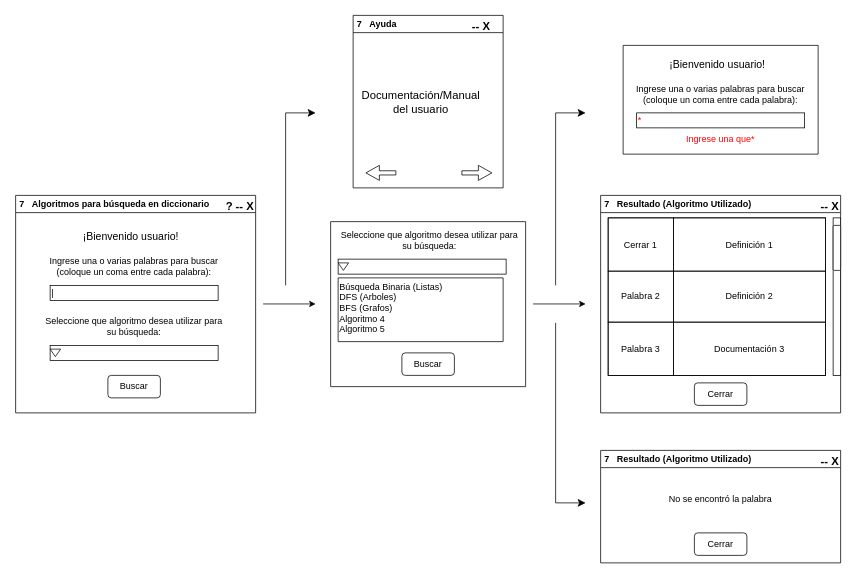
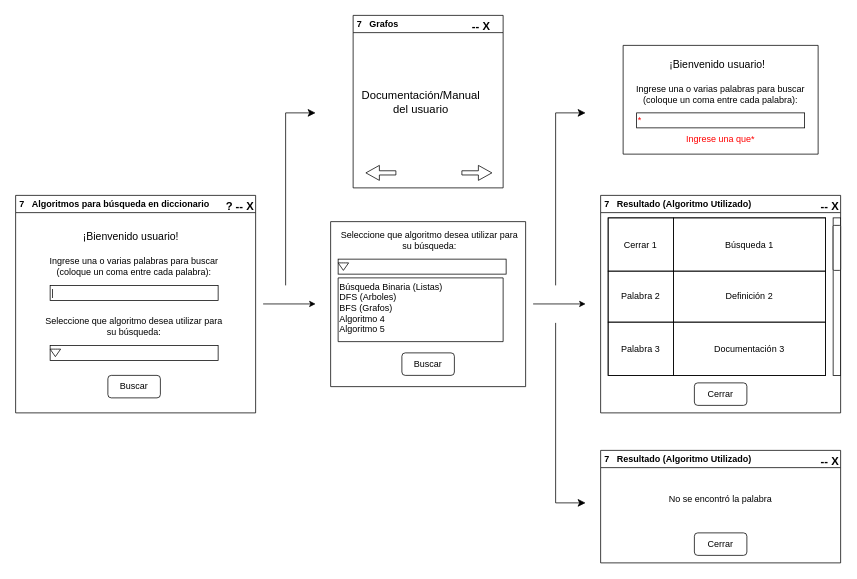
  <mxCell id="0" />
  <mxCell id="1" parent="0" />
  <mxCell id="2" value="&amp;nbsp;7&amp;nbsp; &amp;nbsp;Algoritmos para búsqueda en diccionario" style="swimlane;whiteSpace=wrap;html=1;align=left;" parent="1" vertex="1"><mxGeometry x="20" y="260" width="320" height="290" as="geometry"><mxRectangle x="64" y="70" width="140" height="30" as="alternateBounds" /></mxGeometry></mxCell>
  <mxCell id="3" value="|" style="rounded=0;whiteSpace=wrap;html=1;align=left;" parent="2" vertex="1"><mxGeometry x="46" y="120" width="224" height="20" as="geometry" /></mxCell>
  <mxCell id="4" value="Ingrese una o varias palabras para buscar (coloque un coma entre cada palabra):" style="text;html=1;strokeColor=none;fillColor=none;align=center;verticalAlign=middle;whiteSpace=wrap;rounded=0;" parent="2" vertex="1"><mxGeometry x="36" y="80" width="244" height="30" as="geometry" /></mxCell>
  <mxCell id="5" value="&lt;font style=&quot;font-size: 14px;&quot;&gt;¡Bienvenido usuario!&lt;/font&gt;" style="text;html=1;strokeColor=none;fillColor=none;align=left;verticalAlign=middle;whiteSpace=wrap;rounded=0;" parent="2" vertex="1"><mxGeometry x="88" y="40" width="140" height="30" as="geometry" /></mxCell>
  <mxCell id="6" value="Seleccione que algoritmo desea utilizar para su búsqueda:" style="text;html=1;strokeColor=none;fillColor=none;align=center;verticalAlign=middle;whiteSpace=wrap;rounded=0;" parent="2" vertex="1"><mxGeometry x="36" y="160" width="244" height="30" as="geometry" /></mxCell>
  <mxCell id="7" value="" style="rounded=0;whiteSpace=wrap;html=1;align=left;" parent="2" vertex="1"><mxGeometry x="46" y="200" width="224" height="20" as="geometry" /></mxCell>
  <mxCell id="8" value="" style="html=1;shadow=0;dashed=0;align=center;verticalAlign=middle;shape=mxgraph.arrows2.arrow;dy=0.6;dx=40;direction=south;notch=0;" parent="2" vertex="1"><mxGeometry x="46" y="205" width="14" height="10" as="geometry" /></mxCell>
  <mxCell id="9" value="Buscar" style="rounded=1;whiteSpace=wrap;html=1;" parent="2" vertex="1"><mxGeometry x="123" y="240" width="70" height="30" as="geometry" /></mxCell>
  <mxCell id="10" value="&lt;p style=&quot;line-height: 110%;&quot;&gt;&lt;b&gt;&lt;font style=&quot;font-size: 15px;&quot;&gt;? -- X&lt;/font&gt;&lt;/b&gt;&lt;/p&gt;" style="text;html=1;strokeColor=none;fillColor=none;align=right;verticalAlign=middle;whiteSpace=wrap;rounded=0;" parent="2" vertex="1"><mxGeometry x="266" width="54" height="30" as="geometry" /></mxCell>
  <mxCell id="11" value="Seleccione que algoritmo desea utilizar para su búsqueda:" style="text;html=1;strokeColor=none;fillColor=none;align=center;verticalAlign=middle;whiteSpace=wrap;rounded=0;" parent="1" vertex="1"><mxGeometry x="450" y="305" width="244" height="30" as="geometry" /></mxCell>
  <mxCell id="12" value="" style="rounded=0;whiteSpace=wrap;html=1;align=left;" parent="1" vertex="1"><mxGeometry x="450" y="345" width="224" height="20" as="geometry" /></mxCell>
  <mxCell id="13" value="" style="html=1;shadow=0;dashed=0;align=center;verticalAlign=middle;shape=mxgraph.arrows2.arrow;dy=0.6;dx=40;direction=south;notch=0;" parent="1" vertex="1"><mxGeometry x="450" y="350" width="14" height="10" as="geometry" /></mxCell>
  <mxCell id="14" value="" style="swimlane;startSize=0;" parent="1" vertex="1"><mxGeometry x="440" y="295" width="260" height="220" as="geometry" /></mxCell>
  <mxCell id="15" value="" style="swimlane;startSize=0;" parent="14" vertex="1"><mxGeometry x="10" y="75" width="220" height="85" as="geometry" /></mxCell>
  <mxCell id="16" value="Búsqueda Binaria (Listas)&lt;br&gt;DFS (Arboles)&lt;br&gt;BFS (Grafos)&lt;br&gt;Algoritmo 4&lt;br&gt;Algoritmo 5" style="text;html=1;align=left;verticalAlign=middle;resizable=0;points=[];autosize=1;strokeColor=none;fillColor=none;" parent="15" vertex="1"><mxGeometry y="-5" width="160" height="90" as="geometry" /></mxCell>
  <mxCell id="17" value="Buscar" style="rounded=1;whiteSpace=wrap;html=1;" parent="14" vertex="1"><mxGeometry x="95" y="175" width="70" height="30" as="geometry" /></mxCell>
- <mxCell id="18" value="&amp;nbsp;7&amp;nbsp; &amp;nbsp;Ayuda" style="swimlane;whiteSpace=wrap;html=1;align=left;" parent="1" vertex="1"><mxGeometry x="470" y="20" width="200" height="230" as="geometry"><mxRectangle x="64" y="70" width="140" height="30" as="alternateBounds" /></mxGeometry></mxCell>
+ <mxCell id="18" value="&amp;nbsp;7&amp;nbsp; &amp;nbsp;Grafos" style="swimlane;whiteSpace=wrap;html=1;align=left;" parent="1" vertex="1"><mxGeometry x="470" y="20" width="200" height="230" as="geometry"><mxRectangle x="64" y="70" width="140" height="30" as="alternateBounds" /></mxGeometry></mxCell>
  <mxCell id="19" value="&lt;font style=&quot;font-size: 15px;&quot;&gt;Documentación/Manual del usuario&lt;/font&gt;" style="text;html=1;strokeColor=none;fillColor=none;align=center;verticalAlign=middle;whiteSpace=wrap;rounded=0;" parent="18" vertex="1"><mxGeometry x="7.5" y="90" width="165" height="50" as="geometry" /></mxCell>
  <mxCell id="20" value="&lt;p style=&quot;line-height: 110%;&quot;&gt;&lt;b&gt;&lt;font style=&quot;font-size: 15px;&quot;&gt;-- X&lt;/font&gt;&lt;/b&gt;&lt;/p&gt;" style="text;html=1;strokeColor=none;fillColor=none;align=right;verticalAlign=middle;whiteSpace=wrap;rounded=0;" parent="18" vertex="1"><mxGeometry x="131" width="54" height="30" as="geometry" /></mxCell>
  <mxCell id="21" value="" style="html=1;shadow=0;dashed=0;align=center;verticalAlign=middle;shape=mxgraph.arrows2.arrow;dy=0.72;dx=18;notch=0;" parent="18" vertex="1"><mxGeometry x="145" y="200" width="40" height="20" as="geometry" /></mxCell>
  <mxCell id="22" value="" style="html=1;shadow=0;dashed=0;align=center;verticalAlign=middle;shape=mxgraph.arrows2.arrow;dy=0.72;dx=18;notch=0;rotation=-180;" parent="18" vertex="1"><mxGeometry x="17" y="200" width="40" height="20" as="geometry" /></mxCell>
  <mxCell id="23" value="&amp;nbsp;7&amp;nbsp; &amp;nbsp;Resultado (Algoritmo Utilizado)" style="swimlane;whiteSpace=wrap;html=1;align=left;startSize=23;" parent="1" vertex="1"><mxGeometry x="800" y="260" width="320" height="290" as="geometry"><mxRectangle x="64" y="70" width="140" height="30" as="alternateBounds" /></mxGeometry></mxCell>
  <mxCell id="24" value="Cerrar" style="rounded=1;whiteSpace=wrap;html=1;" parent="23" vertex="1"><mxGeometry x="125" y="250" width="70" height="30" as="geometry" /></mxCell>
  <mxCell id="25" value="&lt;p style=&quot;line-height: 110%;&quot;&gt;&lt;b&gt;&lt;font style=&quot;font-size: 15px;&quot;&gt;-- X&lt;/font&gt;&lt;/b&gt;&lt;/p&gt;" style="text;html=1;strokeColor=none;fillColor=none;align=right;verticalAlign=middle;whiteSpace=wrap;rounded=0;" parent="23" vertex="1"><mxGeometry x="266" width="54" height="30" as="geometry" /></mxCell>
  <mxCell id="26" value="" style="childLayout=tableLayout;recursiveResize=0;shadow=0;fillColor=none;" parent="23" vertex="1"><mxGeometry x="10" y="30" width="290" height="210" as="geometry" /></mxCell>
  <mxCell id="27" value="" style="shape=tableRow;horizontal=0;startSize=0;swimlaneHead=0;swimlaneBody=0;top=0;left=0;bottom=0;right=0;dropTarget=0;collapsible=0;recursiveResize=0;expand=0;fontStyle=0;fillColor=none;strokeColor=inherit;" parent="26" vertex="1"><mxGeometry width="290" height="71" as="geometry" /></mxCell>
  <mxCell id="28" value="Cerrar 1" style="connectable=0;recursiveResize=0;strokeColor=inherit;fillColor=none;align=center;whiteSpace=wrap;html=1;" parent="27" vertex="1"><mxGeometry width="87" height="71" as="geometry"><mxRectangle width="87" height="71" as="alternateBounds" /></mxGeometry></mxCell>
- <mxCell id="29" value="Definición 1" style="connectable=0;recursiveResize=0;strokeColor=inherit;fillColor=none;align=center;whiteSpace=wrap;html=1;" parent="27" vertex="1"><mxGeometry x="87" width="203" height="71" as="geometry"><mxRectangle width="203" height="71" as="alternateBounds" /></mxGeometry></mxCell>
+ <mxCell id="29" value="Búsqueda 1" style="connectable=0;recursiveResize=0;strokeColor=inherit;fillColor=none;align=center;whiteSpace=wrap;html=1;" parent="27" vertex="1"><mxGeometry x="87" width="203" height="71" as="geometry"><mxRectangle width="203" height="71" as="alternateBounds" /></mxGeometry></mxCell>
  <mxCell id="30" style="shape=tableRow;horizontal=0;startSize=0;swimlaneHead=0;swimlaneBody=0;top=0;left=0;bottom=0;right=0;dropTarget=0;collapsible=0;recursiveResize=0;expand=0;fontStyle=0;fillColor=none;strokeColor=inherit;" parent="26" vertex="1"><mxGeometry y="71" width="290" height="68" as="geometry" /></mxCell>
  <mxCell id="31" value="Palabra 2" style="connectable=0;recursiveResize=0;strokeColor=inherit;fillColor=none;align=center;whiteSpace=wrap;html=1;" parent="30" vertex="1"><mxGeometry width="87" height="68" as="geometry"><mxRectangle width="87" height="68" as="alternateBounds" /></mxGeometry></mxCell>
  <mxCell id="32" value="Definición 2" style="connectable=0;recursiveResize=0;strokeColor=inherit;fillColor=none;align=center;whiteSpace=wrap;html=1;" parent="30" vertex="1"><mxGeometry x="87" width="203" height="68" as="geometry"><mxRectangle width="203" height="68" as="alternateBounds" /></mxGeometry></mxCell>
  <mxCell id="33" style="shape=tableRow;horizontal=0;startSize=0;swimlaneHead=0;swimlaneBody=0;top=0;left=0;bottom=0;right=0;dropTarget=0;collapsible=0;recursiveResize=0;expand=0;fontStyle=0;fillColor=none;strokeColor=inherit;" parent="26" vertex="1"><mxGeometry y="139" width="290" height="71" as="geometry" /></mxCell>
  <mxCell id="34" value="Palabra 3" style="connectable=0;recursiveResize=0;strokeColor=inherit;fillColor=none;align=center;whiteSpace=wrap;html=1;" parent="33" vertex="1"><mxGeometry width="87" height="71" as="geometry"><mxRectangle width="87" height="71" as="alternateBounds" /></mxGeometry></mxCell>
  <mxCell id="35" value="Documentación 3" style="connectable=0;recursiveResize=0;strokeColor=inherit;fillColor=none;align=center;whiteSpace=wrap;html=1;" parent="33" vertex="1"><mxGeometry x="87" width="203" height="71" as="geometry"><mxRectangle width="203" height="71" as="alternateBounds" /></mxGeometry></mxCell>
  <mxCell id="36" value="" style="rounded=0;whiteSpace=wrap;html=1;" parent="23" vertex="1"><mxGeometry x="310" y="30" width="10" height="210" as="geometry" /></mxCell>
  <mxCell id="37" value="" style="rounded=1;whiteSpace=wrap;html=1;" parent="23" vertex="1"><mxGeometry x="310" y="40" width="10" height="60" as="geometry" /></mxCell>
  <mxCell id="38" value="" style="edgeStyle=orthogonalEdgeStyle;rounded=0;orthogonalLoop=1;jettySize=auto;html=1;" parent="1" edge="1"><mxGeometry relative="1" as="geometry"><mxPoint x="350" y="404.76" as="sourcePoint" /><mxPoint x="420" y="404.76" as="targetPoint" /></mxGeometry></mxCell>
  <mxCell id="39" value="" style="edgeStyle=orthogonalEdgeStyle;rounded=0;orthogonalLoop=1;jettySize=auto;html=1;" parent="1" edge="1"><mxGeometry relative="1" as="geometry"><mxPoint x="710" y="404.76" as="sourcePoint" /><mxPoint x="780" y="404.76" as="targetPoint" /></mxGeometry></mxCell>
  <mxCell id="40" value="&amp;nbsp;7&amp;nbsp; &amp;nbsp;Resultado (Algoritmo Utilizado)" style="swimlane;whiteSpace=wrap;html=1;align=left;startSize=23;" parent="1" vertex="1"><mxGeometry x="800" y="600" width="320" height="150" as="geometry"><mxRectangle x="64" y="70" width="140" height="30" as="alternateBounds" /></mxGeometry></mxCell>
  <mxCell id="41" value="Cerrar" style="rounded=1;whiteSpace=wrap;html=1;" parent="40" vertex="1"><mxGeometry x="125" y="110" width="70" height="30" as="geometry" /></mxCell>
  <mxCell id="42" value="&lt;p style=&quot;line-height: 110%;&quot;&gt;&lt;b&gt;&lt;font style=&quot;font-size: 15px;&quot;&gt;-- X&lt;/font&gt;&lt;/b&gt;&lt;/p&gt;" style="text;html=1;strokeColor=none;fillColor=none;align=right;verticalAlign=middle;whiteSpace=wrap;rounded=0;" parent="40" vertex="1"><mxGeometry x="266" width="54" height="30" as="geometry" /></mxCell>
  <mxCell id="43" value="No se encontró la palabra" style="text;html=1;strokeColor=none;fillColor=none;align=center;verticalAlign=middle;whiteSpace=wrap;rounded=0;" parent="40" vertex="1"><mxGeometry x="38" y="50" width="244" height="30" as="geometry" /></mxCell>
  <mxCell id="44" value="" style="edgeStyle=segmentEdgeStyle;endArrow=classic;html=1;curved=0;rounded=0;endSize=8;startSize=8;" parent="1" edge="1"><mxGeometry width="50" height="50" relative="1" as="geometry"><mxPoint x="740" y="430" as="sourcePoint" /><mxPoint x="780" y="670" as="targetPoint" /><Array as="points"><mxPoint x="740" y="670" /></Array></mxGeometry></mxCell>
  <mxCell id="45" value="" style="edgeStyle=segmentEdgeStyle;endArrow=classic;html=1;curved=0;rounded=0;endSize=8;startSize=8;" parent="1" edge="1"><mxGeometry width="50" height="50" relative="1" as="geometry"><mxPoint x="380" y="380" as="sourcePoint" /><mxPoint x="420" y="150" as="targetPoint" /><Array as="points"><mxPoint x="380" y="150" /></Array></mxGeometry></mxCell>
  <mxCell id="46" value="" style="swimlane;startSize=0;" parent="1" vertex="1"><mxGeometry x="830" y="60" width="260" height="145" as="geometry" /></mxCell>
  <mxCell id="47" value="&lt;font color=&quot;#ff0000&quot;&gt;*&lt;/font&gt;" style="rounded=0;whiteSpace=wrap;html=1;align=left;" parent="46" vertex="1"><mxGeometry x="18" y="90" width="224" height="20" as="geometry" /></mxCell>
  <mxCell id="48" value="Ingrese una o varias palabras para buscar (coloque un coma entre cada palabra):" style="text;html=1;strokeColor=none;fillColor=none;align=center;verticalAlign=middle;whiteSpace=wrap;rounded=0;" parent="46" vertex="1"><mxGeometry x="8" y="50" width="244" height="30" as="geometry" /></mxCell>
  <mxCell id="49" value="&lt;font style=&quot;font-size: 14px;&quot;&gt;¡Bienvenido usuario!&lt;/font&gt;" style="text;html=1;strokeColor=none;fillColor=none;align=left;verticalAlign=middle;whiteSpace=wrap;rounded=0;" parent="46" vertex="1"><mxGeometry x="60" y="10" width="140" height="30" as="geometry" /></mxCell>
  <mxCell id="50" value="&lt;font color=&quot;#ff0000&quot;&gt;Ingrese una que*&lt;/font&gt;" style="text;html=1;strokeColor=none;fillColor=none;align=center;verticalAlign=middle;whiteSpace=wrap;rounded=0;" parent="46" vertex="1"><mxGeometry x="8" y="110" width="244" height="30" as="geometry" /></mxCell>
  <mxCell id="51" value="" style="edgeStyle=segmentEdgeStyle;endArrow=classic;html=1;curved=0;rounded=0;endSize=8;startSize=8;" edge="1" parent="1"><mxGeometry width="50" height="50" relative="1" as="geometry"><mxPoint x="740" y="380" as="sourcePoint" /><mxPoint x="780" y="150" as="targetPoint" /><Array as="points"><mxPoint x="740" y="150" /></Array></mxGeometry></mxCell>
